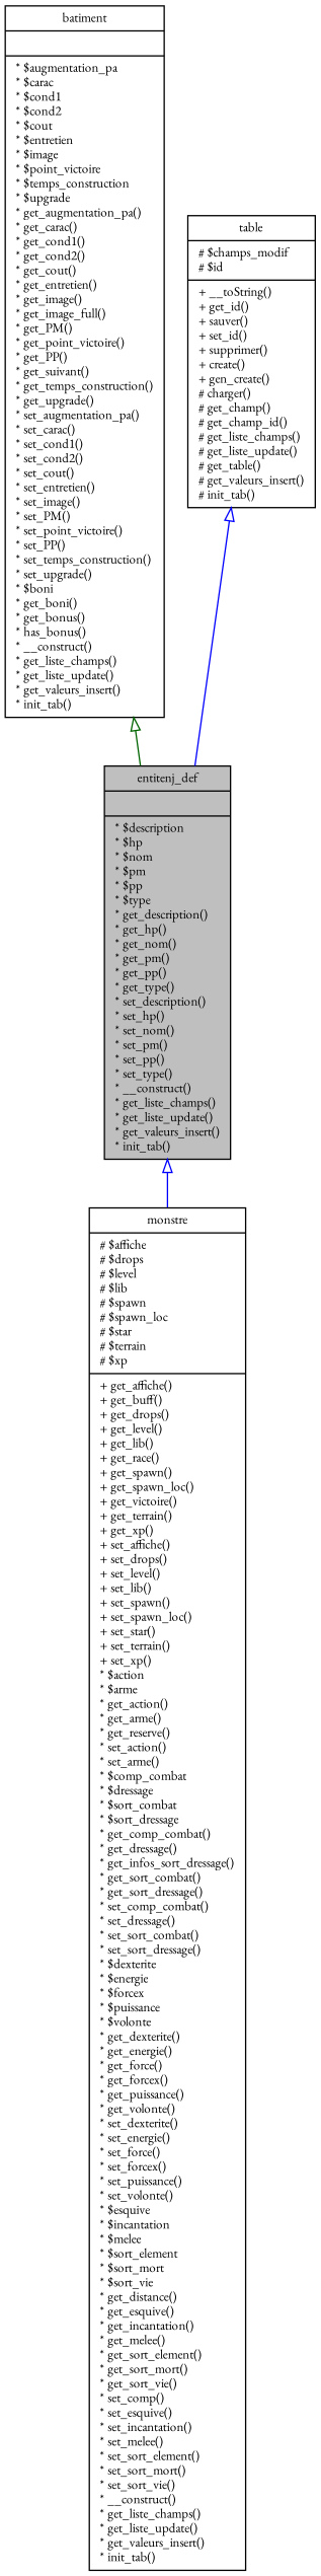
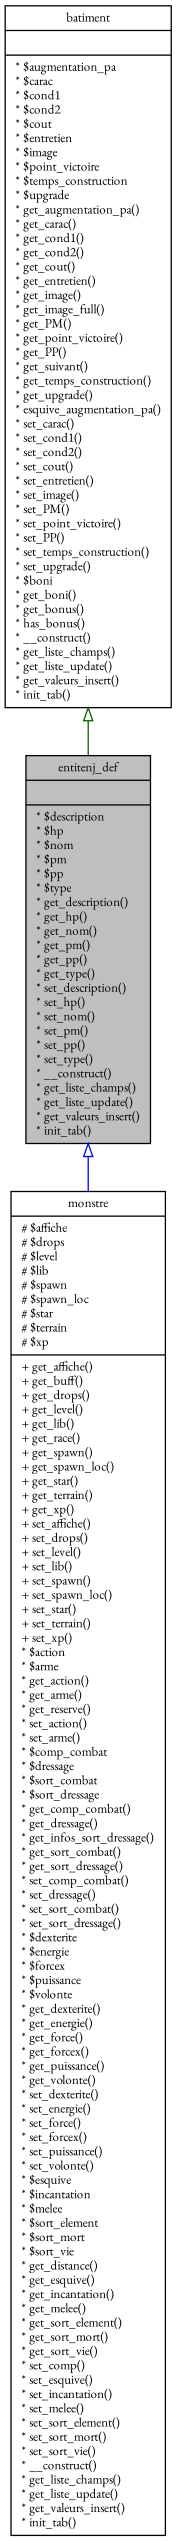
  digraph {
    fontname="EB Garamond"
    node [color=black fontname="EB Garamond" fontsize=10 shape=record]
    edge [arrowtail=empty color=blue dir=back fontname="EB Garamond" fontsize=10 labelfontname=FreeSans labelfontsize=10 style=solid]
    n1 [fillcolor=grey75 fontcolor=black height=0.2 label="{entitenj_def\n||* $description\l* $hp\l* $nom\l* $pm\l* $pp\l* $type\l* get_description()\l* get_hp()\l* get_nom()\l* get_pm()\l* get_pp()\l* get_type()\l* set_description()\l* set_hp()\l* set_nom()\l* set_pm()\l* set_pp()\l* set_type()\l* __construct()\l* get_liste_champs()\l* get_liste_update()\l* get_valeurs_insert()\l* init_tab()\l}" style=filled width=0.4]
-   n2 [height=0.2 label="{monstre\n|# $affiche\l# $drops\l# $level\l# $lib\l# $spawn\l# $spawn_loc\l# $star\l# $terrain\l# $xp\l|+ get_affiche()\l+ get_buff()\l+ get_drops()\l+ get_level()\l+ get_lib()\l+ get_race()\l+ get_spawn()\l+ get_spawn_loc()\l+ get_victoire()\l+ get_terrain()\l+ get_xp()\l+ set_affiche()\l+ set_drops()\l+ set_level()\l+ set_lib()\l+ set_spawn()\l+ set_spawn_loc()\l+ set_star()\l+ set_terrain()\l+ set_xp()\l* $action\l* $arme\l* get_action()\l* get_arme()\l* get_reserve()\l* set_action()\l* set_arme()\l* $comp_combat\l* $dressage\l* $sort_combat\l* $sort_dressage\l* get_comp_combat()\l* get_dressage()\l* get_infos_sort_dressage()\l* get_sort_combat()\l* get_sort_dressage()\l* set_comp_combat()\l* set_dressage()\l* set_sort_combat()\l* set_sort_dressage()\l* $dexterite\l* $energie\l* $forcex\l* $puissance\l* $volonte\l* get_dexterite()\l* get_energie()\l* get_force()\l* get_forcex()\l* get_puissance()\l* get_volonte()\l* set_dexterite()\l* set_energie()\l* set_force()\l* set_forcex()\l* set_puissance()\l* set_volonte()\l* $esquive\l* $incantation\l* $melee\l* $sort_element\l* $sort_mort\l* $sort_vie\l* get_distance()\l* get_esquive()\l* get_incantation()\l* get_melee()\l* get_sort_element()\l* get_sort_mort()\l* get_sort_vie()\l* set_comp()\l* set_esquive()\l* set_incantation()\l* set_melee()\l* set_sort_element()\l* set_sort_mort()\l* set_sort_vie()\l* __construct()\l* get_liste_champs()\l* get_liste_update()\l* get_valeurs_insert()\l* init_tab()\l}" width=0.4]
-   n3 [height=0.2 label="{batiment\n||* $augmentation_pa\l* $carac\l* $cond1\l* $cond2\l* $cout\l* $entretien\l* $image\l* $point_victoire\l* $temps_construction\l* $upgrade\l* get_augmentation_pa()\l* get_carac()\l* get_cond1()\l* get_cond2()\l* get_cout()\l* get_entretien()\l* get_image()\l* get_image_full()\l* get_PM()\l* get_point_victoire()\l* get_PP()\l* get_suivant()\l* get_temps_construction()\l* get_upgrade()\l* set_augmentation_pa()\l* set_carac()\l* set_cond1()\l* set_cond2()\l* set_cout()\l* set_entretien()\l* set_image()\l* set_PM()\l* set_point_victoire()\l* set_PP()\l* set_temps_construction()\l* set_upgrade()\l* $boni\l* get_boni()\l* get_bonus()\l* has_bonus()\l* __construct()\l* get_liste_champs()\l* get_liste_update()\l* get_valeurs_insert()\l* init_tab()\l}" width=0.4]
-   n4 [height=0.2 label="{table\n|# $champs_modif\l# $id\l|+ __toString()\l+ get_id()\l+ sauver()\l+ set_id()\l+ supprimer()\l+ create()\l+ gen_create()\l# charger()\l# get_champ()\l# get_champ_id()\l# get_liste_champs()\l# get_liste_update()\l# get_table()\l# get_valeurs_insert()\l# init_tab()\l}" width=0.4]
+   n2 [height=0.2 label="{monstre\n|# $affiche\l# $drops\l# $level\l# $lib\l# $spawn\l# $spawn_loc\l# $star\l# $terrain\l# $xp\l|+ get_affiche()\l+ get_buff()\l+ get_drops()\l+ get_level()\l+ get_lib()\l+ get_race()\l+ get_spawn()\l+ get_spawn_loc()\l+ get_star()\l+ get_terrain()\l+ get_xp()\l+ set_affiche()\l+ set_drops()\l+ set_level()\l+ set_lib()\l+ set_spawn()\l+ set_spawn_loc()\l+ set_star()\l+ set_terrain()\l+ set_xp()\l* $action\l* $arme\l* get_action()\l* get_arme()\l* get_reserve()\l* set_action()\l* set_arme()\l* $comp_combat\l* $dressage\l* $sort_combat\l* $sort_dressage\l* get_comp_combat()\l* get_dressage()\l* get_infos_sort_dressage()\l* get_sort_combat()\l* get_sort_dressage()\l* set_comp_combat()\l* set_dressage()\l* set_sort_combat()\l* set_sort_dressage()\l* $dexterite\l* $energie\l* $forcex\l* $puissance\l* $volonte\l* get_dexterite()\l* get_energie()\l* get_force()\l* get_forcex()\l* get_puissance()\l* get_volonte()\l* set_dexterite()\l* set_energie()\l* set_force()\l* set_forcex()\l* set_puissance()\l* set_volonte()\l* $esquive\l* $incantation\l* $melee\l* $sort_element\l* $sort_mort\l* $sort_vie\l* get_distance()\l* get_esquive()\l* get_incantation()\l* get_melee()\l* get_sort_element()\l* get_sort_mort()\l* get_sort_vie()\l* set_comp()\l* set_esquive()\l* set_incantation()\l* set_melee()\l* set_sort_element()\l* set_sort_mort()\l* set_sort_vie()\l* __construct()\l* get_liste_champs()\l* get_liste_update()\l* get_valeurs_insert()\l* init_tab()\l}" width=0.4]
+   n3 [height=0.2 label="{batiment\n||* $augmentation_pa\l* $carac\l* $cond1\l* $cond2\l* $cout\l* $entretien\l* $image\l* $point_victoire\l* $temps_construction\l* $upgrade\l* get_augmentation_pa()\l* get_carac()\l* get_cond1()\l* get_cond2()\l* get_cout()\l* get_entretien()\l* get_image()\l* get_image_full()\l* get_PM()\l* get_point_victoire()\l* get_PP()\l* get_suivant()\l* get_temps_construction()\l* get_upgrade()\l* esquive_augmentation_pa()\l* set_carac()\l* set_cond1()\l* set_cond2()\l* set_cout()\l* set_entretien()\l* set_image()\l* set_PM()\l* set_point_victoire()\l* set_PP()\l* set_temps_construction()\l* set_upgrade()\l* $boni\l* get_boni()\l* get_bonus()\l* has_bonus()\l* __construct()\l* get_liste_champs()\l* get_liste_update()\l* get_valeurs_insert()\l* init_tab()\l}" width=0.4]
    n1 -> n2
    n3 -> n1 [color=darkgreen]
-   n4 -> n1
  }
